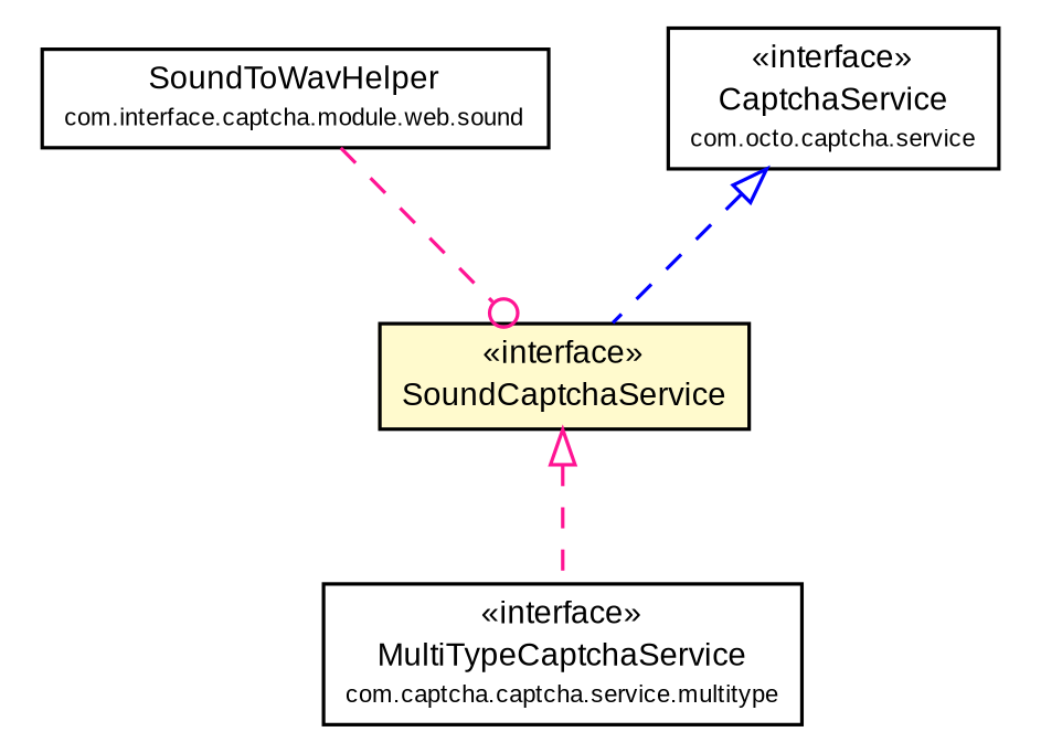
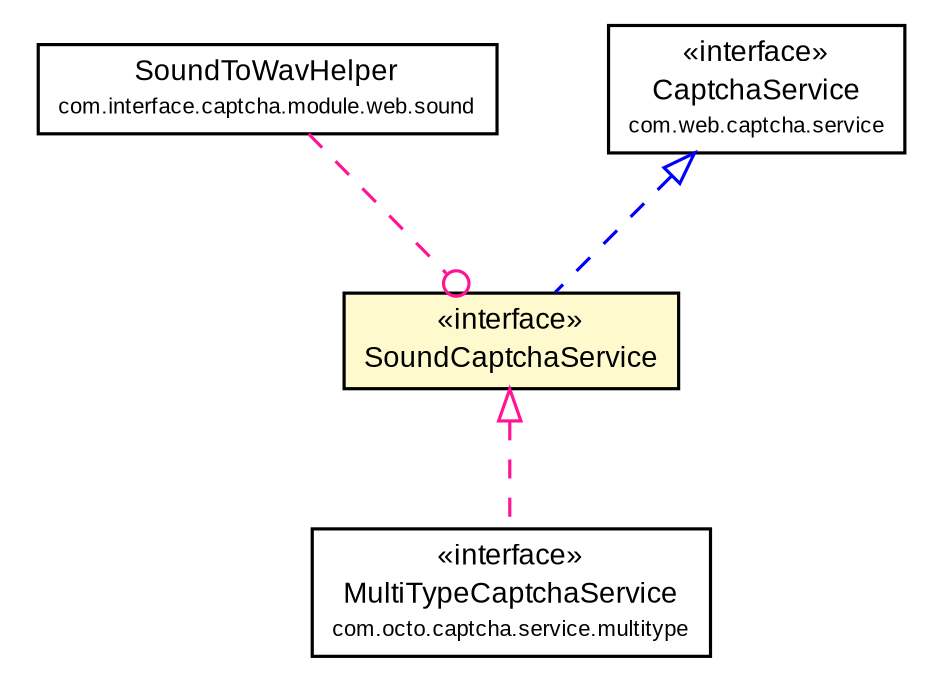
  digraph {
    node [fontcolor=black fontname=arial fontsize=9.0 shape=plaintext]
    edge [color=deeppink fontname=arial fontsize=10 headport=p labelfontname=arial labelfontsize=10 style=dashed tailport=p arrowtail=empty dir=back]
    n1 [label=<<table border="0" cellborder="1" cellspacing="0" cellpadding="2" port="p" href="../../module/web/sound/SoundToWavHelper.html"> 		<tr><td><table border="0" cellspacing="0" cellpadding="1"> 			<tr><td> SoundToWavHelper </td></tr> 			<tr><td><font point-size="7.0"> com.interface.captcha.module.web.sound </font></td></tr> 		</table></td></tr> 		</table>>]
    n2 [label=<<table border="0" cellborder="1" cellspacing="0" cellpadding="2" port="p" bgcolor="lemonChiffon" href="./SoundCaptchaService.html"> 		<tr><td><table border="0" cellspacing="0" cellpadding="1"> 			<tr><td> &laquo;interface&raquo; </td></tr> 			<tr><td> SoundCaptchaService </td></tr> 		</table></td></tr> 		</table>>]
-   n3 [label=<<table border="0" cellborder="1" cellspacing="0" cellpadding="2" port="p" href="../multitype/MultiTypeCaptchaService.html"> 		<tr><td><table border="0" cellspacing="0" cellpadding="1"> 			<tr><td> &laquo;interface&raquo; </td></tr> 			<tr><td> MultiTypeCaptchaService </td></tr> 			<tr><td><font point-size="7.0"> com.captcha.captcha.service.multitype </font></td></tr> 		</table></td></tr> 		</table>>]
-   n4 [label=<<table border="0" cellborder="1" cellspacing="0" cellpadding="2" port="p" href="http://java.sun.com/j2se/1.4.2/docs/api/com/octo/captcha/service/CaptchaService.html"> 		<tr><td><table border="0" cellspacing="0" cellpadding="1"> 			<tr><td> &laquo;interface&raquo; </td></tr> 			<tr><td> CaptchaService </td></tr> 			<tr><td><font point-size="7.0"> com.octo.captcha.service </font></td></tr> 		</table></td></tr> 		</table>>]
+   n3 [label=<<table border="0" cellborder="1" cellspacing="0" cellpadding="2" port="p" href="../multitype/MultiTypeCaptchaService.html"> 		<tr><td><table border="0" cellspacing="0" cellpadding="1"> 			<tr><td> &laquo;interface&raquo; </td></tr> 			<tr><td> MultiTypeCaptchaService </td></tr> 			<tr><td><font point-size="7.0"> com.octo.captcha.service.multitype </font></td></tr> 		</table></td></tr> 		</table>>]
+   n4 [label=<<table border="0" cellborder="1" cellspacing="0" cellpadding="2" port="p" href="http://java.sun.com/j2se/1.4.2/docs/api/com/octo/captcha/service/CaptchaService.html"> 		<tr><td><table border="0" cellspacing="0" cellpadding="1"> 			<tr><td> &laquo;interface&raquo; </td></tr> 			<tr><td> CaptchaService </td></tr> 			<tr><td><font point-size="7.0"> com.web.captcha.service </font></td></tr> 		</table></td></tr> 		</table>>]
    n1 -> n2 [arrowhead=odot fontcolor=black fontsize=10.0 arrowtail="" dir=""]
    n2 -> n3
    n4 -> n2 [color=blue]
  }
